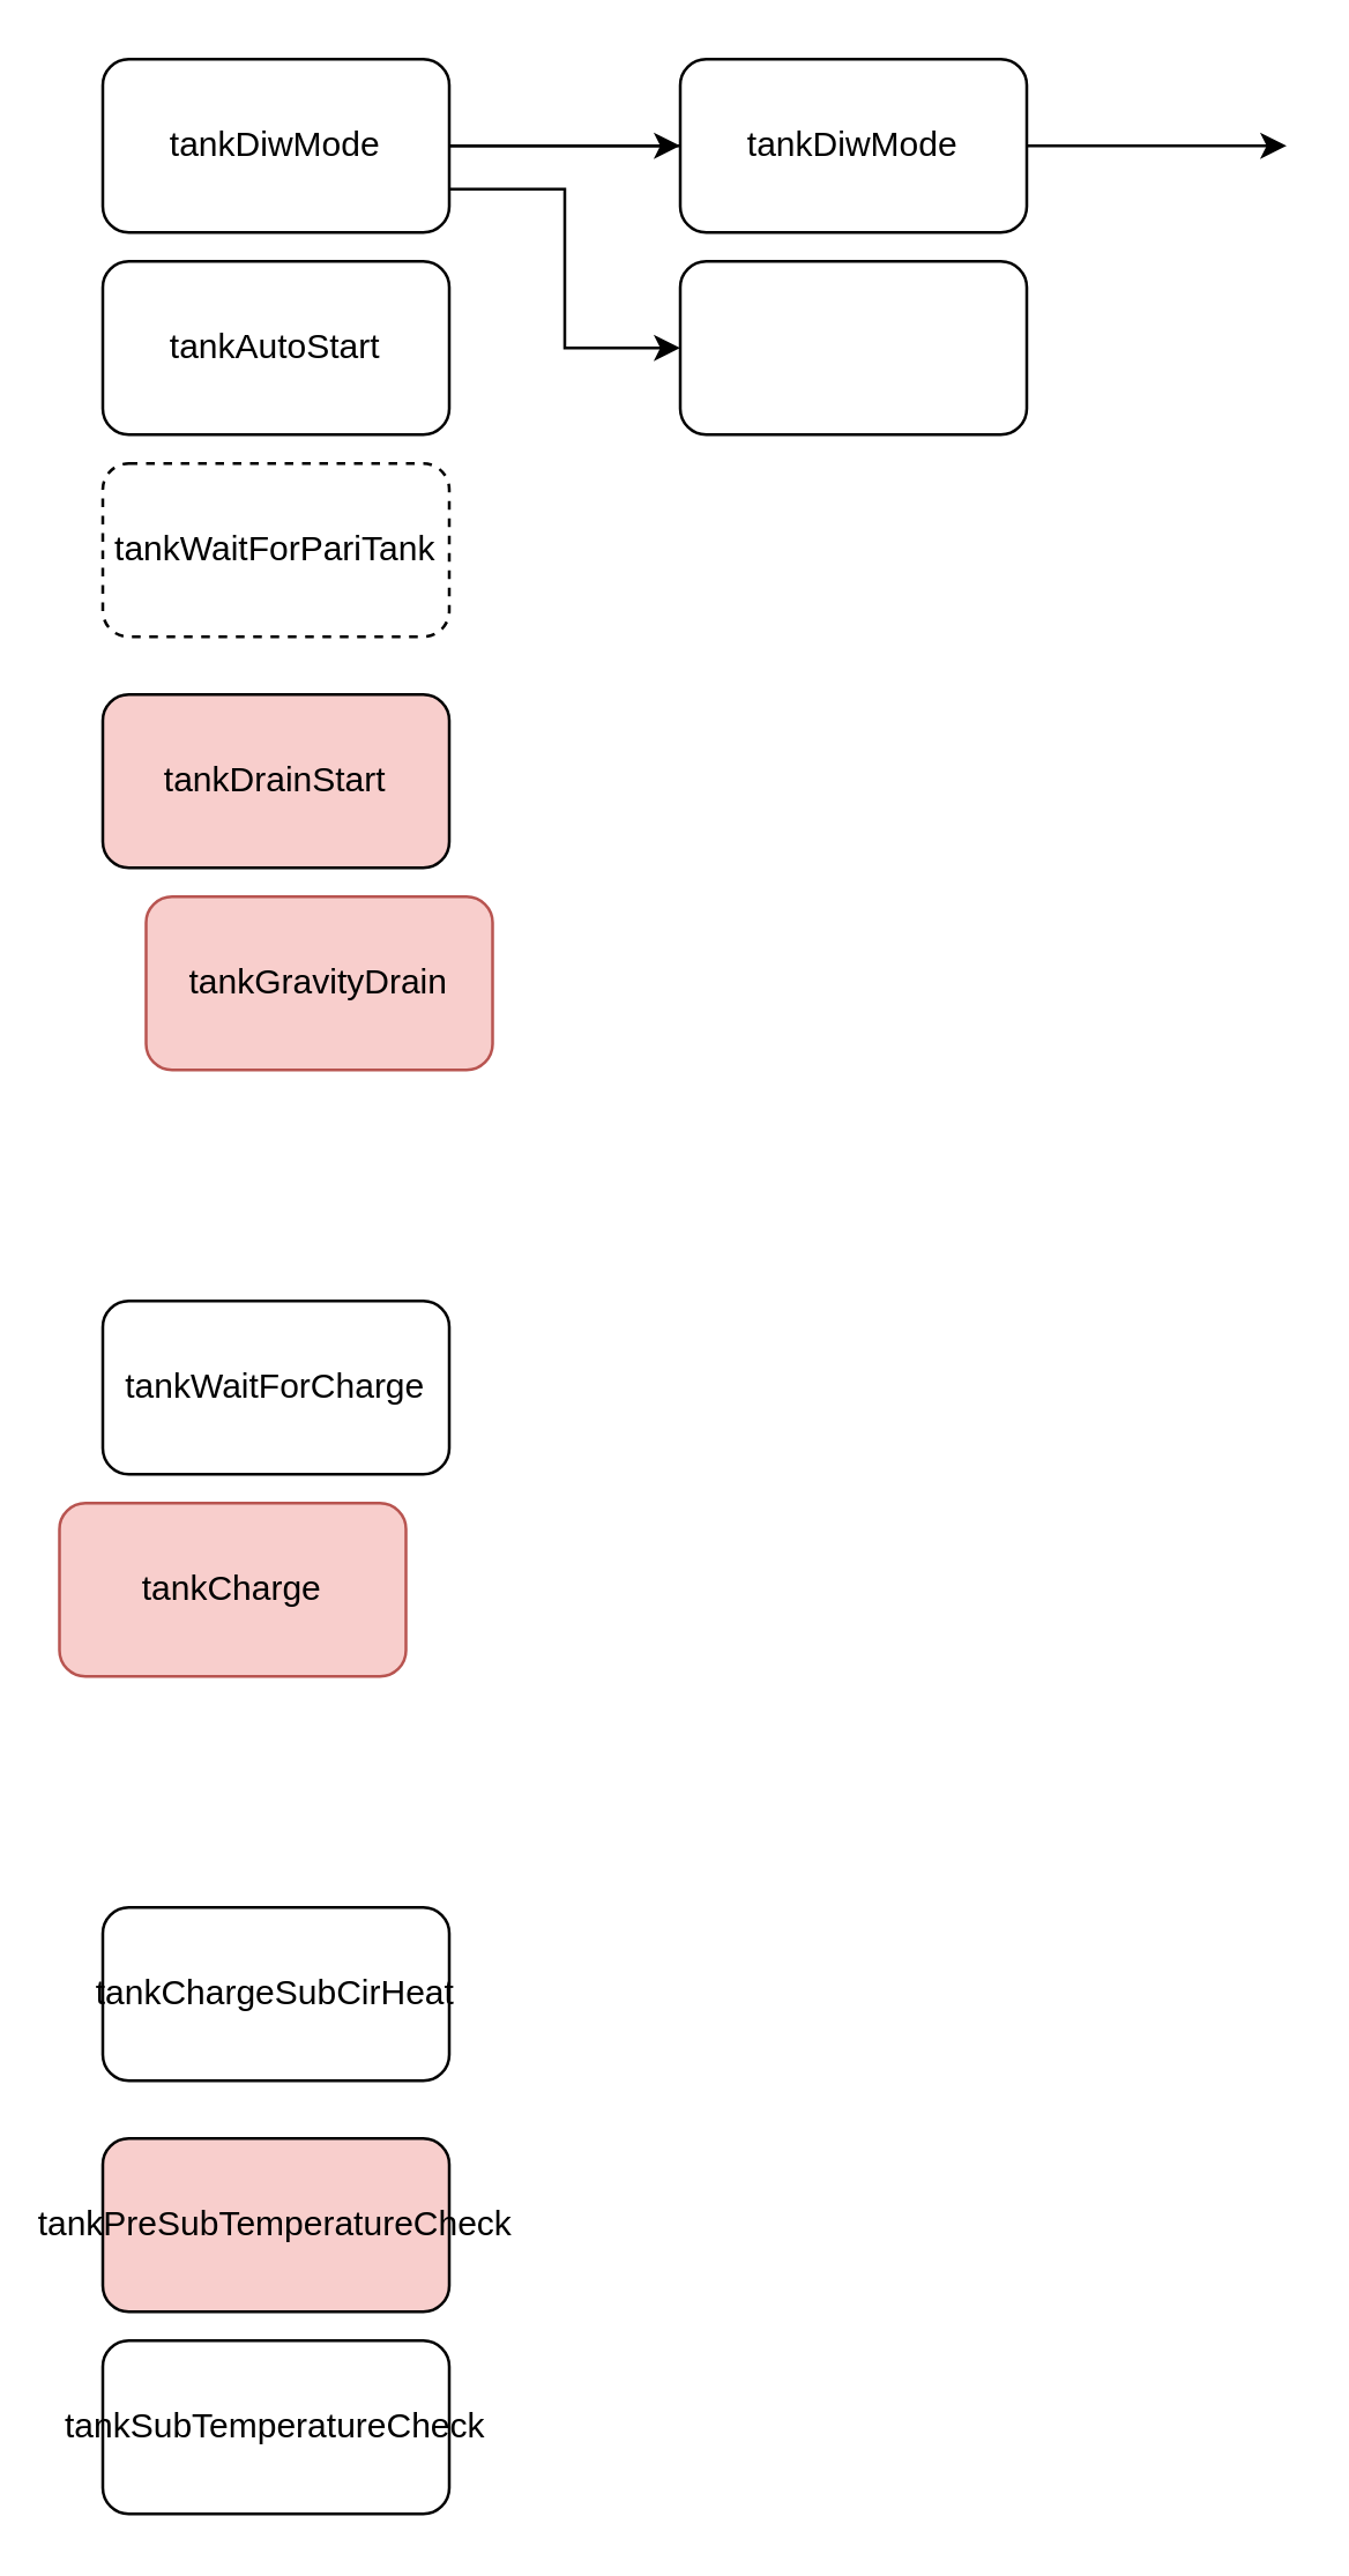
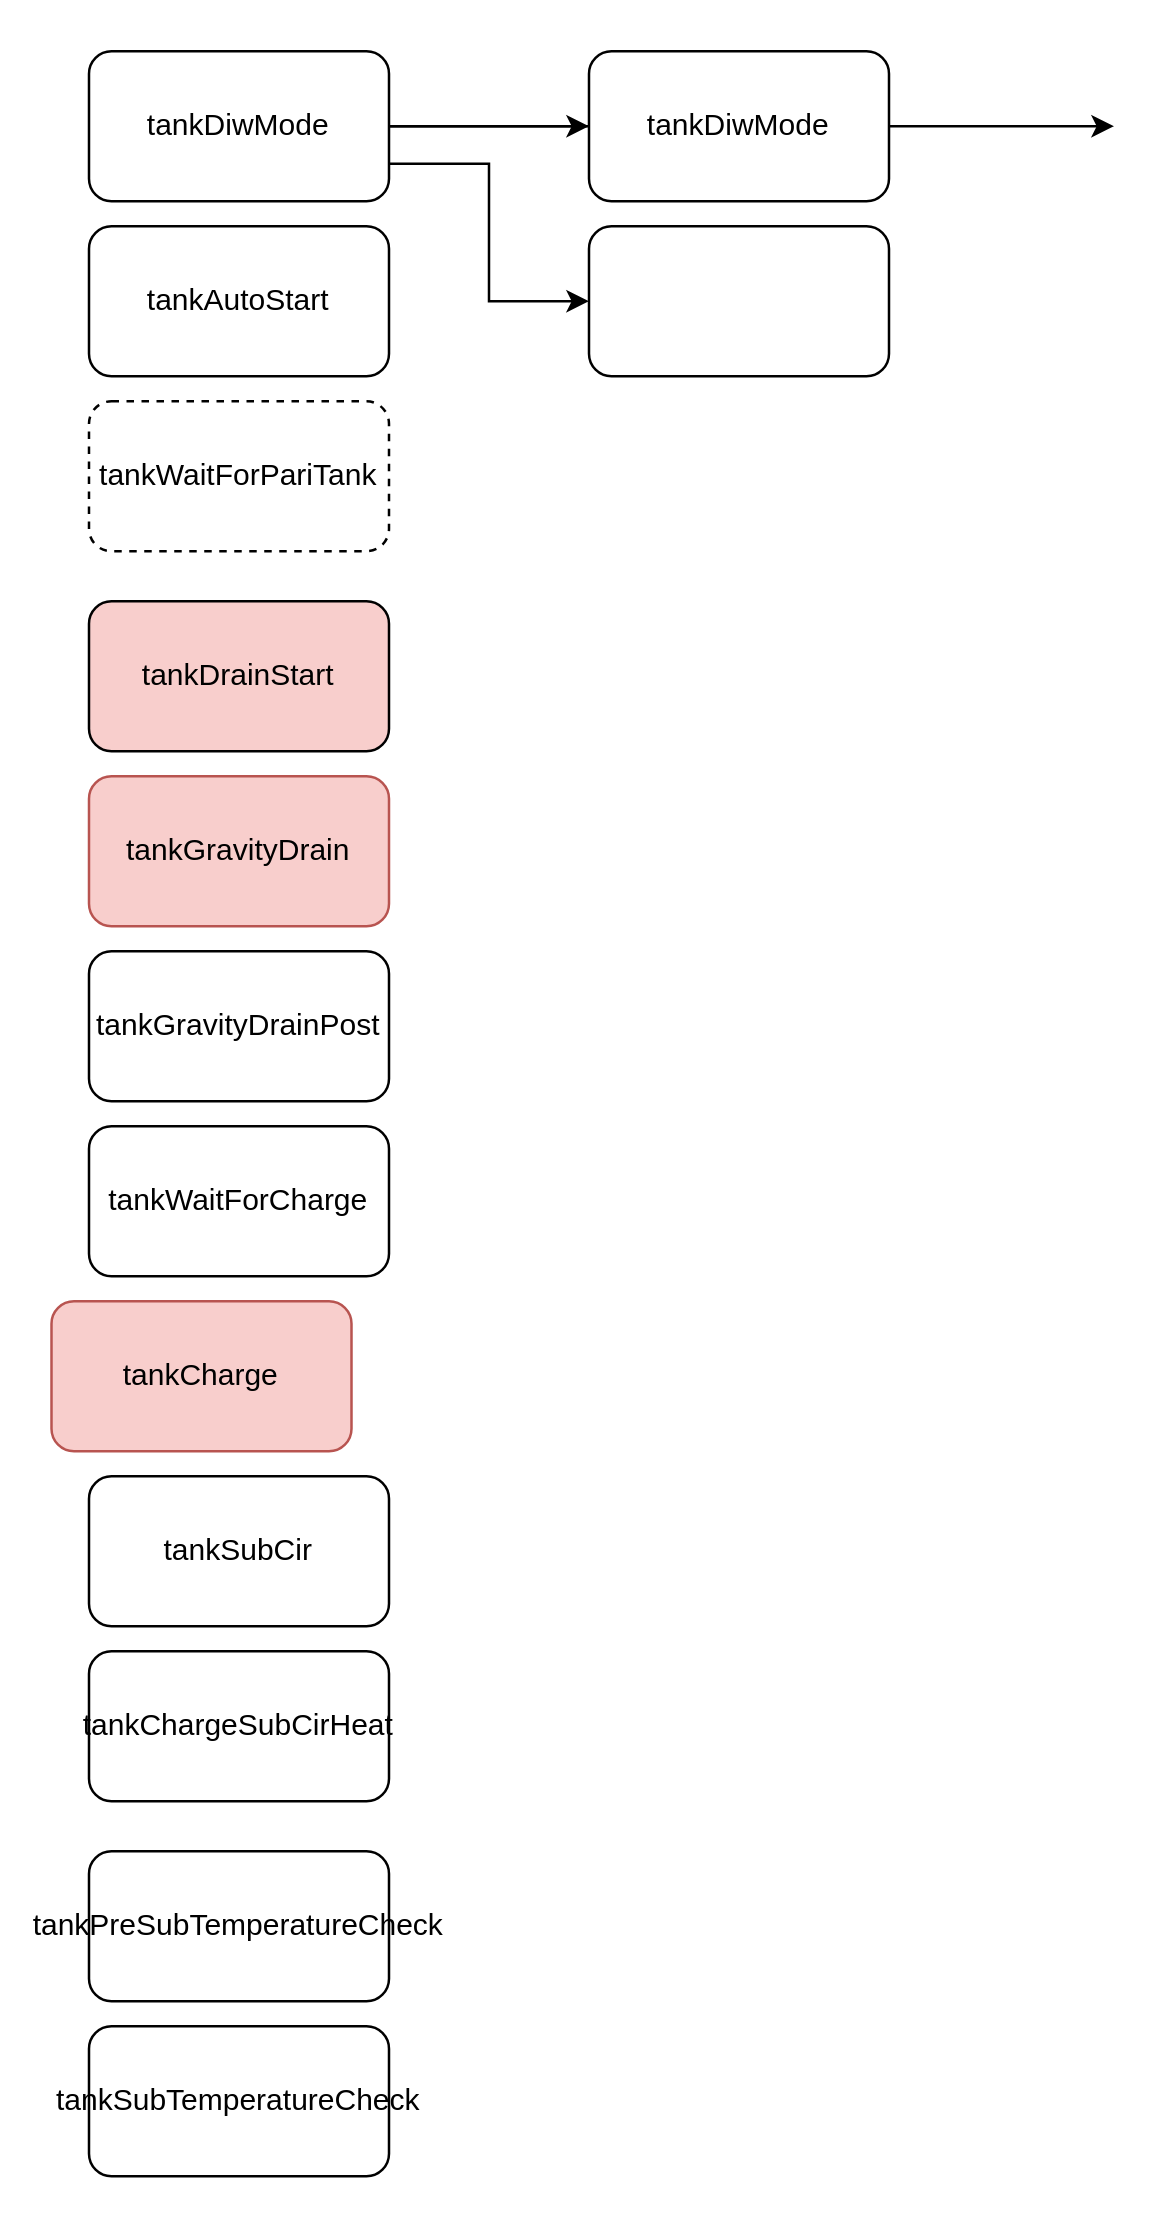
  <mxCell id="0" />
  <mxCell id="1" parent="0" />
  <mxCell id="2" value="" style="edgeStyle=orthogonalEdgeStyle;rounded=0;orthogonalLoop=1;jettySize=auto;html=1;" edge="1" parent="1" source="5" target="6"><mxGeometry relative="1" as="geometry" /></mxCell>
  <mxCell id="3" value="." style="edgeStyle=orthogonalEdgeStyle;rounded=0;orthogonalLoop=1;jettySize=auto;html=1;" edge="1" parent="1" source="5"><mxGeometry relative="1" as="geometry"><mxPoint x="445" y="50" as="targetPoint" /></mxGeometry></mxCell>
  <mxCell id="4" style="edgeStyle=orthogonalEdgeStyle;rounded=0;orthogonalLoop=1;jettySize=auto;html=1;exitX=1;exitY=0.75;exitDx=0;exitDy=0;entryX=0;entryY=0.5;entryDx=0;entryDy=0;" edge="1" parent="1" source="5" target="7"><mxGeometry relative="1" as="geometry" /></mxCell>
  <mxCell id="5" value="tankDiwMode" style="rounded=1;whiteSpace=wrap;html=1;" vertex="1" parent="1"><mxGeometry x="35" y="20" width="120" height="60" as="geometry" /></mxCell>
  <mxCell id="6" value="tankDiwMode" style="rounded=1;whiteSpace=wrap;html=1;" vertex="1" parent="1"><mxGeometry x="235" y="20" width="120" height="60" as="geometry" /></mxCell>
  <mxCell id="7" value="" style="whiteSpace=wrap;html=1;rounded=1;" vertex="1" parent="1"><mxGeometry x="235" y="90" width="120" height="60" as="geometry" /></mxCell>
  <mxCell id="8" value="tankAutoStart" style="rounded=1;whiteSpace=wrap;html=1;" vertex="1" parent="1"><mxGeometry x="35" y="90" width="120" height="60" as="geometry" /></mxCell>
  <mxCell id="9" value="tankWaitForPariTank" style="rounded=1;whiteSpace=wrap;html=1;dashed=1;" vertex="1" parent="1"><mxGeometry x="35" y="160" width="120" height="60" as="geometry" /></mxCell>
  <mxCell id="10" value="tankDrainStart" style="rounded=1;whiteSpace=wrap;html=1;fillColor=#f8cecc;" vertex="1" parent="1"><mxGeometry x="35" y="240" width="120" height="60" as="geometry" /></mxCell>
- <mxCell id="11" value="tankGravityDrain" style="rounded=1;whiteSpace=wrap;html=1;fillColor=#f8cecc;strokeColor=#b85450;" vertex="1" parent="1"><mxGeometry x="50" y="310" width="120" height="60" as="geometry" /></mxCell>
+ <mxCell id="11" value="tankGravityDrain" style="rounded=1;whiteSpace=wrap;html=1;fillColor=#f8cecc;strokeColor=#b85450;" vertex="1" parent="1"><mxGeometry x="35" y="310" width="120" height="60" as="geometry" /></mxCell>
+ <mxCell id="12" value="tankGravityDrainPost" style="rounded=1;whiteSpace=wrap;html=1;" vertex="1" parent="1"><mxGeometry x="35" y="380" width="120" height="60" as="geometry" /></mxCell>
  <mxCell id="13" value="tankWaitForCharge" style="rounded=1;whiteSpace=wrap;html=1;" vertex="1" parent="1"><mxGeometry x="35" y="450" width="120" height="60" as="geometry" /></mxCell>
  <mxCell id="14" value="tankCharge" style="rounded=1;whiteSpace=wrap;html=1;fillColor=#f8cecc;strokeColor=#b85450;" vertex="1" parent="1"><mxGeometry x="20" y="520" width="120" height="60" as="geometry" /></mxCell>
+ <mxCell id="15" value="tankSubCir" style="rounded=1;whiteSpace=wrap;html=1;" vertex="1" parent="1"><mxGeometry x="35" y="590" width="120" height="60" as="geometry" /></mxCell>
  <mxCell id="16" value="tankChargeSubCirHeat" style="rounded=1;whiteSpace=wrap;html=1;" vertex="1" parent="1"><mxGeometry x="35" y="660" width="120" height="60" as="geometry" /></mxCell>
- <mxCell id="17" value="tankPreSubTemperatureCheck" style="rounded=1;whiteSpace=wrap;html=1;fillColor=#f8cecc;" vertex="1" parent="1"><mxGeometry x="35" y="740" width="120" height="60" as="geometry" /></mxCell>
+ <mxCell id="17" value="tankPreSubTemperatureCheck" style="rounded=1;whiteSpace=wrap;html=1;" vertex="1" parent="1"><mxGeometry x="35" y="740" width="120" height="60" as="geometry" /></mxCell>
  <mxCell id="18" value="tankSubTemperatureCheck" style="rounded=1;whiteSpace=wrap;html=1;" vertex="1" parent="1"><mxGeometry x="35" y="810" width="120" height="60" as="geometry" /></mxCell>
